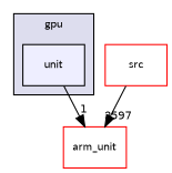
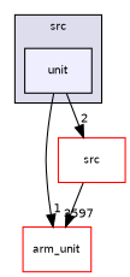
  digraph {
    compound=true
    fontname=Lato
    node [fillcolor=white fontname=Lato fontsize=10 shape=box style=filled color=red]
    edge [fontname=Lato labeldistance=1.5 labelfontname=Helvetica labelfontsize=10]
    n1 [fillcolor="#eeeeff" label=unit pencolor=black color=""]
    n2 [label=arm_unit]
    n3 [label=src]
    subgraph cluster_1 {
      bgcolor="#ddddee"
      fontsize=10
-     label=gpu
+     label=src
      pencolor=black
      n1
    }
    n1 -> n2 [headlabel=1]
+   n1 -> n3 [headlabel=2]
    n3 -> n2 [headlabel=3597]
  }
